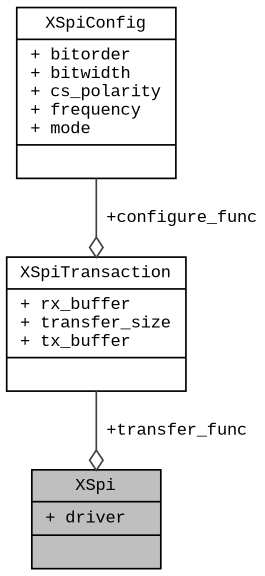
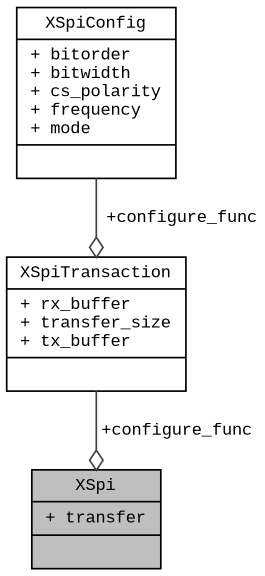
  digraph {
    fontname="Liberation Mono"
    node [color=black fillcolor=white fontname="Liberation Mono" fontsize=10 shape=record style=filled]
    edge [arrowhead=odiamond color=grey25 fontname="Liberation Mono" fontsize=10 labelfontname=Helvetica labelfontsize=10 style=solid]
-   n1 [fillcolor=grey75 fontcolor=black height=0.2 label="{XSpi\n|+ driver\l|}" width=0.4]
+   n1 [fillcolor=grey75 fontcolor=black height=0.2 label="{XSpi\n|+ transfer\l|}" width=0.4]
    n2 [height=0.2 label="{XSpiTransaction\n|+ rx_buffer\l+ transfer_size\l+ tx_buffer\l|}" width=0.4]
    n3 [height=0.2 label="{XSpiConfig\n|+ bitorder\l+ bitwidth\l+ cs_polarity\l+ frequency\l+ mode\l|}" width=0.4]
-   n2 -> n1 [label=" +transfer_func"]
+   n2 -> n1 [label=" +configure_func"]
    n3 -> n2 [label=" +configure_func"]
  }
